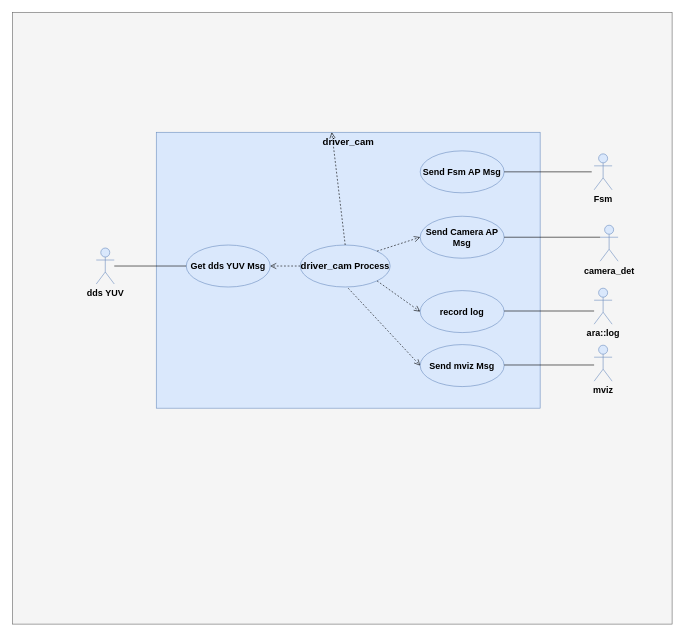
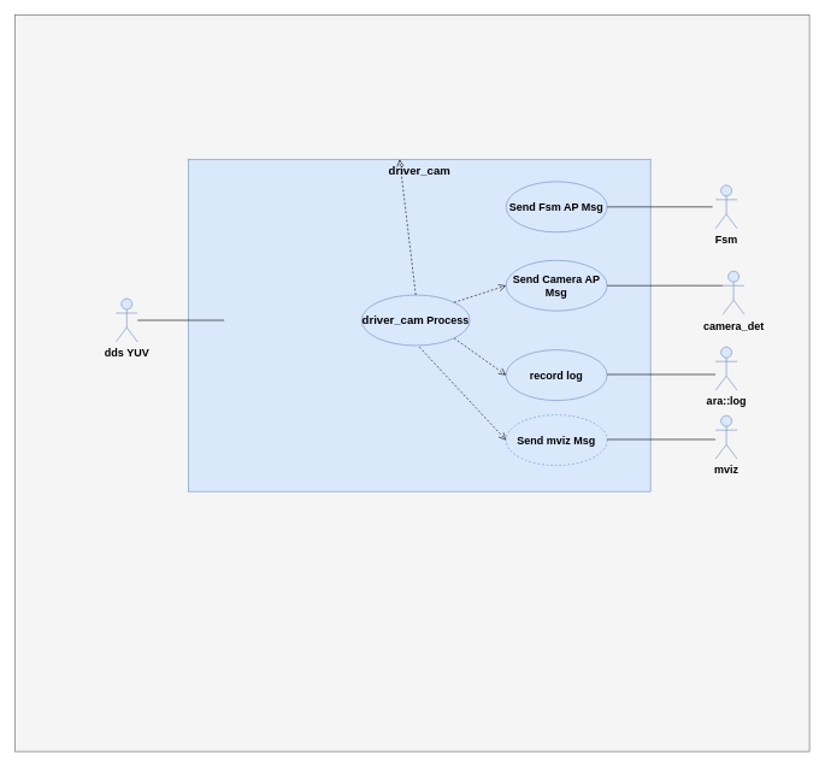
  <mxCell id="0" />
  <mxCell id="1" parent="0" />
  <mxCell id="2" value="" style="html=1;fillColor=#f5f5f5;fontColor=#333333;strokeColor=#666666;" vertex="1" parent="1"><mxGeometry x="20" y="20" width="1100" height="1020" as="geometry" /></mxCell>
  <mxCell id="3" value="driver_cam" style="html=1;fillColor=#dae8fc;strokeColor=#6c8ebf;fontStyle=1;horizontal=1;verticalAlign=top;fontSize=16;" vertex="1" parent="1"><mxGeometry x="260" y="220" width="640" height="460" as="geometry" /></mxCell>
  <mxCell id="4" value="&lt;span style=&quot;font-size: 16px; text-wrap: nowrap;&quot;&gt;driver_cam&lt;/span&gt;&amp;nbsp;Process" style="ellipse;whiteSpace=wrap;html=1;fontSize=15;fillColor=#dae8fc;strokeColor=#6c8ebf;fontStyle=1" vertex="1" parent="1"><mxGeometry x="500" y="408" width="150" height="70" as="geometry" /></mxCell>
- <mxCell id="5" value="Get dds YUV Msg" style="ellipse;whiteSpace=wrap;html=1;fontSize=15;fillColor=#dae8fc;strokeColor=#6c8ebf;fontStyle=1" vertex="1" parent="1"><mxGeometry x="310" y="408" width="140" height="70" as="geometry" /></mxCell>
  <mxCell id="6" value="Send Fsm AP Msg" style="ellipse;whiteSpace=wrap;html=1;fontSize=15;fillColor=#dae8fc;strokeColor=#6c8ebf;fontStyle=1" vertex="1" parent="1"><mxGeometry x="700" y="251" width="140" height="70" as="geometry" /></mxCell>
  <mxCell id="7" value="dds YUV" style="shape=umlActor;verticalLabelPosition=bottom;verticalAlign=top;html=1;fillColor=#dae8fc;strokeColor=#6c8ebf;fontStyle=1;fontSize=15;" vertex="1" parent="1"><mxGeometry x="160" y="413" width="30" height="60" as="geometry" /></mxCell>
  <mxCell id="8" value="Fsm" style="shape=umlActor;verticalLabelPosition=bottom;verticalAlign=top;html=1;fillColor=#dae8fc;strokeColor=#6c8ebf;fontStyle=1;fontSize=15;" vertex="1" parent="1"><mxGeometry x="990" y="256" width="30" height="60" as="geometry" /></mxCell>
  <mxCell id="9" value="Send Camera AP Msg" style="ellipse;whiteSpace=wrap;html=1;fontSize=15;fillColor=#dae8fc;strokeColor=#6c8ebf;fontStyle=1" vertex="1" parent="1"><mxGeometry x="700" y="360" width="140" height="70" as="geometry" /></mxCell>
  <mxCell id="10" value="record log" style="ellipse;whiteSpace=wrap;html=1;fontSize=15;fillColor=#dae8fc;strokeColor=#6c8ebf;fontStyle=1" vertex="1" parent="1"><mxGeometry x="700" y="484" width="140" height="70" as="geometry" /></mxCell>
  <mxCell id="11" value="camera_det" style="shape=umlActor;verticalLabelPosition=bottom;verticalAlign=top;html=1;fillColor=#dae8fc;strokeColor=#6c8ebf;fontStyle=1;fontSize=15;" vertex="1" parent="1"><mxGeometry x="1000" y="375" width="30" height="60" as="geometry" /></mxCell>
  <mxCell id="12" value="ara::log" style="shape=umlActor;verticalLabelPosition=bottom;verticalAlign=top;html=1;fillColor=#dae8fc;strokeColor=#6c8ebf;fontStyle=1;fontSize=15;" vertex="1" parent="1"><mxGeometry x="990" y="480" width="30" height="60" as="geometry" /></mxCell>
- <mxCell id="13" value="" style="html=1;verticalAlign=bottom;endArrow=open;dashed=1;endSize=8;rounded=0;fontSize=15;entryX=1;entryY=0.5;entryDx=0;entryDy=0;exitX=0;exitY=0.5;exitDx=0;exitDy=0;" edge="1" parent="1" source="4" target="5"><mxGeometry relative="1" as="geometry"><mxPoint x="470" y="228" as="sourcePoint" /><mxPoint x="580" y="413" as="targetPoint" /></mxGeometry></mxCell>
  <mxCell id="14" value="" style="html=1;verticalAlign=bottom;endArrow=open;dashed=1;endSize=8;rounded=0;fontSize=15;exitX=0.5;exitY=0;exitDx=0;exitDy=0;" edge="1" parent="1" source="4" target="3"><mxGeometry relative="1" as="geometry"><mxPoint x="590" y="418" as="sourcePoint" /><mxPoint x="470" y="228" as="targetPoint" /></mxGeometry></mxCell>
  <mxCell id="15" value="" style="html=1;verticalAlign=bottom;endArrow=open;dashed=1;endSize=8;rounded=0;fontSize=15;entryX=0;entryY=0.5;entryDx=0;entryDy=0;exitX=1;exitY=0;exitDx=0;exitDy=0;" edge="1" parent="1" source="4" target="9"><mxGeometry relative="1" as="geometry"><mxPoint x="590" y="418" as="sourcePoint" /><mxPoint x="710" y="233" as="targetPoint" /></mxGeometry></mxCell>
  <mxCell id="16" value="" style="html=1;verticalAlign=bottom;endArrow=open;dashed=1;endSize=8;rounded=0;fontSize=15;entryX=0;entryY=0.5;entryDx=0;entryDy=0;exitX=1;exitY=1;exitDx=0;exitDy=0;" edge="1" parent="1" source="4" target="10"><mxGeometry relative="1" as="geometry"><mxPoint x="580" y="477" as="sourcePoint" /><mxPoint x="710" y="542" as="targetPoint" /></mxGeometry></mxCell>
  <mxCell id="17" value="" style="line;strokeWidth=1;fillColor=none;align=left;verticalAlign=middle;spacingTop=-1;spacingLeft=3;spacingRight=3;rotatable=0;labelPosition=right;points=[];portConstraint=eastwest;fontSize=15;" vertex="1" parent="1"><mxGeometry x="190" y="439" width="120" height="8" as="geometry" /></mxCell>
  <mxCell id="18" value="" style="line;strokeWidth=1;fillColor=none;align=left;verticalAlign=middle;spacingTop=-1;spacingLeft=3;spacingRight=3;rotatable=0;labelPosition=right;points=[];portConstraint=eastwest;fontSize=15;" vertex="1" parent="1"><mxGeometry x="840" y="282" width="146" height="8" as="geometry" /></mxCell>
  <mxCell id="19" value="" style="line;strokeWidth=1;fillColor=none;align=left;verticalAlign=middle;spacingTop=-1;spacingLeft=3;spacingRight=3;rotatable=0;labelPosition=right;points=[];portConstraint=eastwest;fontSize=15;" vertex="1" parent="1"><mxGeometry x="840" y="514" width="150" height="8" as="geometry" /></mxCell>
- <mxCell id="20" value="Send mviz Msg" style="ellipse;whiteSpace=wrap;html=1;fontSize=15;fillColor=#dae8fc;strokeColor=#6c8ebf;fontStyle=1" vertex="1" parent="1"><mxGeometry x="700" y="574" width="140" height="70" as="geometry" /></mxCell>
+ <mxCell id="20" value="Send mviz Msg" style="ellipse;whiteSpace=wrap;html=1;fontSize=15;fillColor=#dae8fc;strokeColor=#6c8ebf;fontStyle=1;dashed=1;" vertex="1" parent="1"><mxGeometry x="700" y="574" width="140" height="70" as="geometry" /></mxCell>
  <mxCell id="21" value="&lt;span style=&quot;&quot;&gt;mviz&lt;/span&gt;" style="shape=umlActor;verticalLabelPosition=bottom;verticalAlign=top;html=1;fillColor=#dae8fc;strokeColor=#6c8ebf;fontStyle=1;fontSize=15;" vertex="1" parent="1"><mxGeometry x="990" y="575" width="30" height="60" as="geometry" /></mxCell>
  <mxCell id="22" value="" style="line;strokeWidth=1;fillColor=none;align=left;verticalAlign=middle;spacingTop=-1;spacingLeft=3;spacingRight=3;rotatable=0;labelPosition=right;points=[];portConstraint=eastwest;fontSize=15;" vertex="1" parent="1"><mxGeometry x="840" y="604" width="150" height="8" as="geometry" /></mxCell>
  <mxCell id="23" value="" style="html=1;verticalAlign=bottom;endArrow=open;dashed=1;endSize=8;rounded=0;fontSize=15;entryX=0;entryY=0.5;entryDx=0;entryDy=0;" edge="1" parent="1" target="20"><mxGeometry relative="1" as="geometry"><mxPoint x="580" y="480" as="sourcePoint" /><mxPoint x="470" y="745" as="targetPoint" /></mxGeometry></mxCell>
  <mxCell id="24" value="" style="endArrow=none;html=1;rounded=0;exitX=1;exitY=0.5;exitDx=0;exitDy=0;entryX=0;entryY=0.333;entryDx=0;entryDy=0;entryPerimeter=0;" edge="1" parent="1" source="9" target="11"><mxGeometry width="50" height="50" relative="1" as="geometry"><mxPoint x="850" y="453" as="sourcePoint" /><mxPoint x="1010" y="460" as="targetPoint" /></mxGeometry></mxCell>
